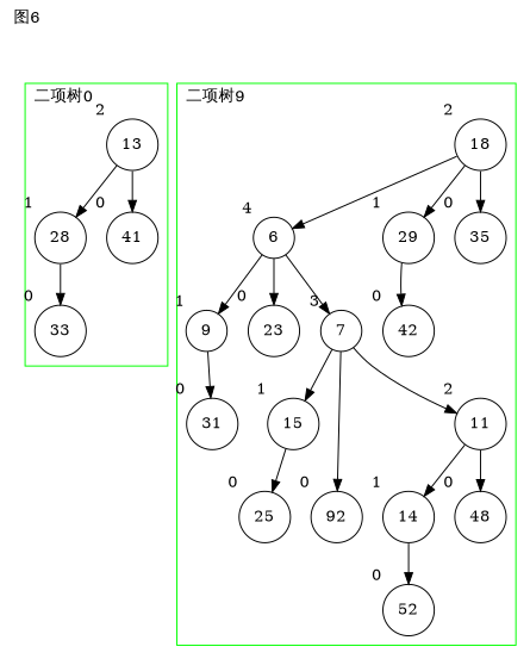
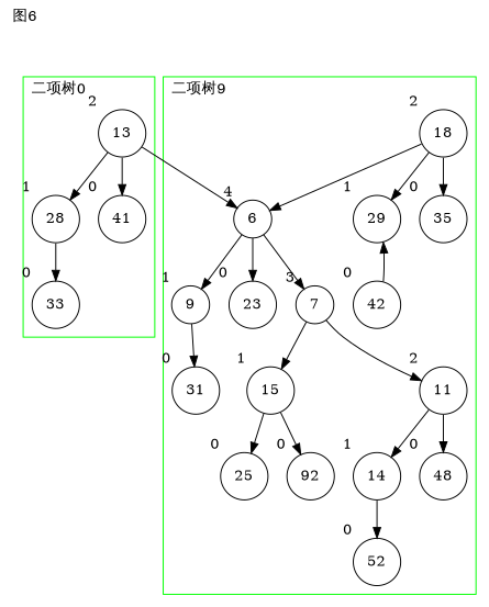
  digraph {
    label="图6"
    labeljust=l
    labelloc=t
    node [shape=circle xlabel=0]
    edge [weight=100]
    n1 [label=13 xlabel=2]
    n2 [label=28 xlabel=1]
    n3 [label=41]
    n4 [label=33]
    n5 [label=6 xlabel=4]
    n6 [label=7 xlabel=3]
    n7 [label=18 xlabel=2]
    n8 [label=9 xlabel=1]
    n9 [label=23]
    n10 [label=11 xlabel=2]
    n11 [label=15 xlabel=1]
    n12 [label=92]
    n13 [label=29 xlabel=1]
    n14 [label=35]
    n15 [label=31]
    n16 [label=42]
    n17 [label=14 xlabel=1]
    n18 [label=48]
    n19 [label=25]
    n20 [label=52]
    subgraph cluster_1 {
      label="二项树0"
      pencolor=green
      n1
      n2
      n3
      n4
    }
    subgraph cluster_2 {
      label="二项树9"
      pencolor=green
      n5
      n6
      n7
      n8
      n9
      n10
      n11
      n12
      n13
      n14
      n15
      n16
      n17
      n18
      n19
      n20
    }
    n1 -> n2 [weight=""]
    n1 -> n3
+   n1 -> n5 [constraint=false weight=""]
    n2 -> n4
    n5 -> n6 [weight=""]
    n5 -> n8 [weight=""]
    n5 -> n9
    n6 -> n10 [weight=""]
    n6 -> n11 [weight=""]
-   n6 -> n12
+   n11 -> n12
    n7 -> n5 [weight=""]
    n7 -> n13 [weight=""]
    n7 -> n14
    n8 -> n15
    n10 -> n17 [weight=""]
    n10 -> n18
    n11 -> n19
-   n13 -> n16
+   n16 -> n13
    n17 -> n20
  }
